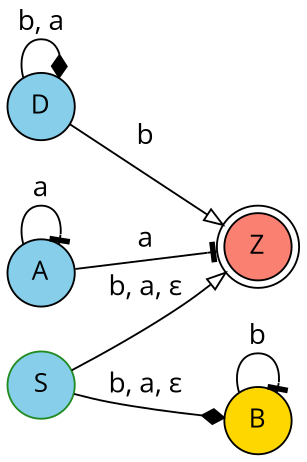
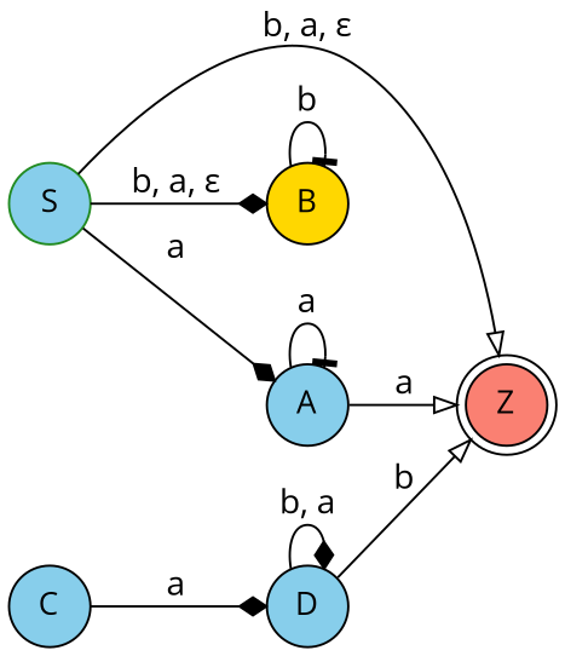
  digraph {
    fontname="Open Sans"
    rankdir=LR
    node [color=black fillcolor=skyblue fontname="Open Sans" shape=circle style=filled]
    edge [arrowhead=diamond fontname="Open Sans" fontsize=15]
    n1 [label=D]
    n2 [fillcolor=salmon label=Z shape=doublecircle]
+   n3 [label=C]
    n4 [fillcolor=gold label=B]
    n5 [label=A]
    n6 [color=forestgreen label=S]
    n1 -> n1 [label="b, a"]
    n1 -> n2 [arrowhead=onormal label=b]
+   n3 -> n1 [label=a]
    n4 -> n4 [arrowhead=tee label=b]
-   n5 -> n2 [arrowhead=tee label=a]
+   n5 -> n2 [arrowhead=onormal label=a]
    n5 -> n5 [arrowhead=tee label=a]
    n6 -> n2 [arrowhead=onormal label="b, a, ε"]
    n6 -> n4 [label="b, a, ε"]
+   n6 -> n5 [label=a]
  }
